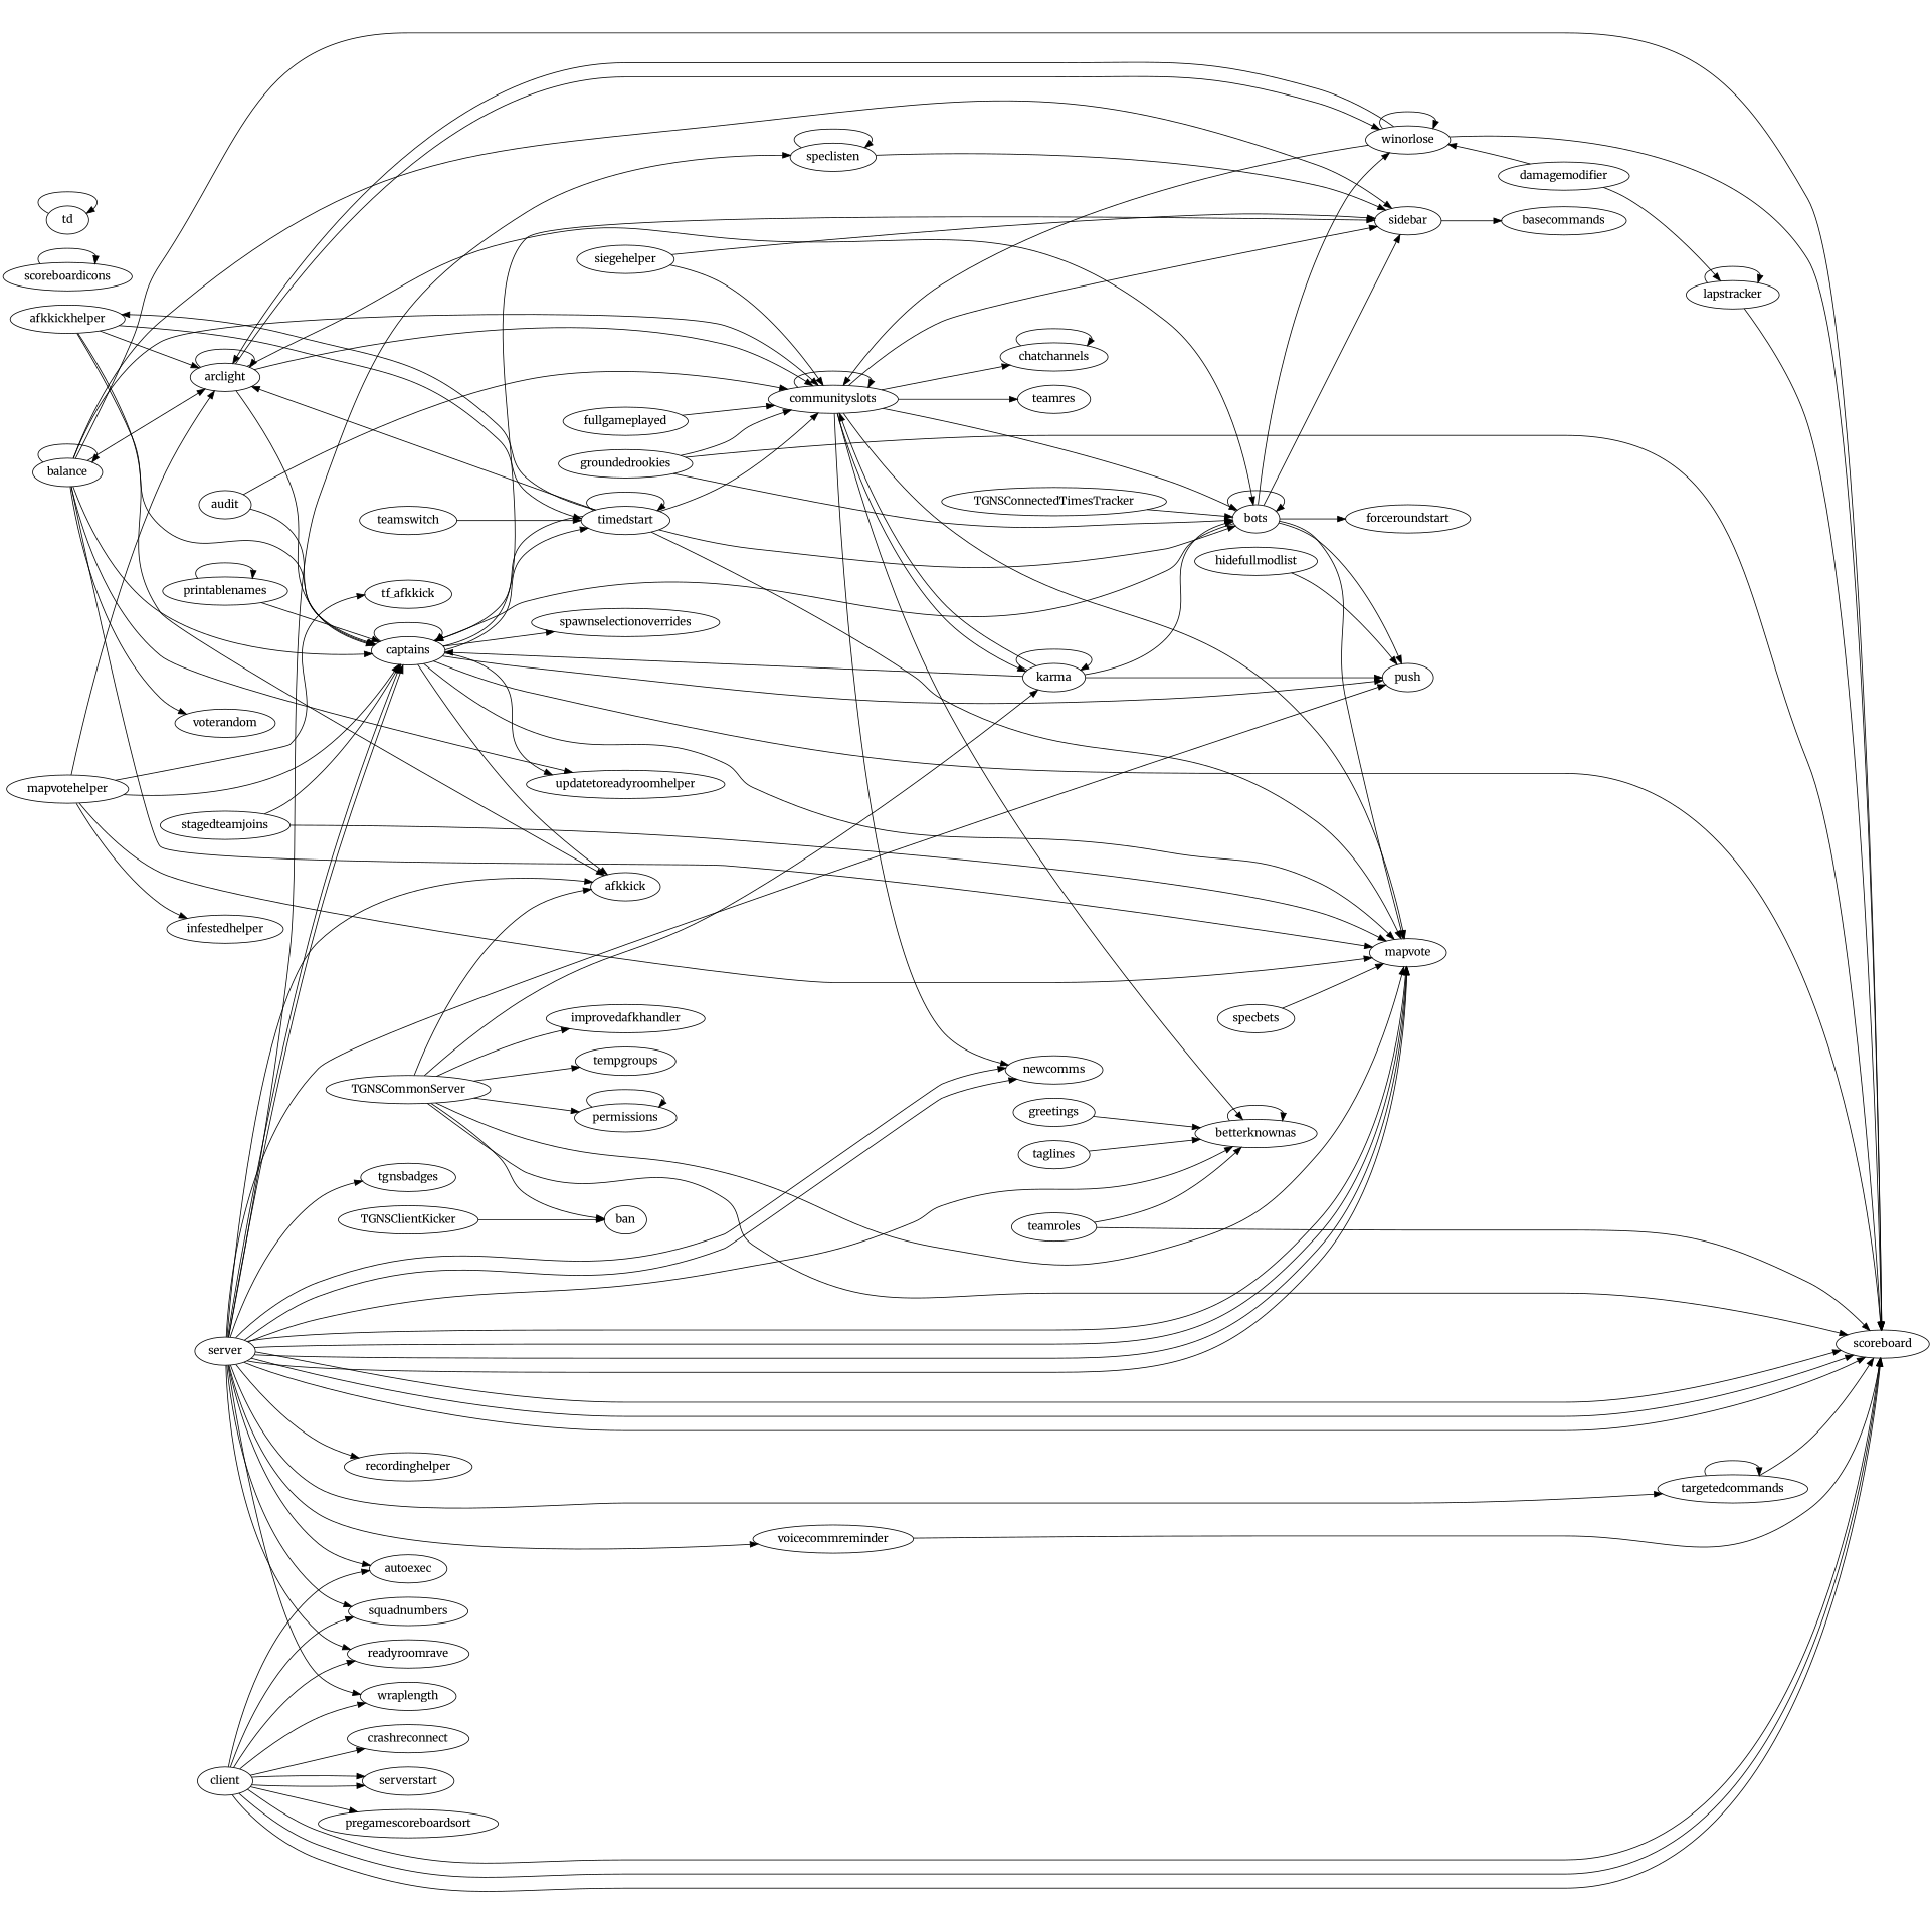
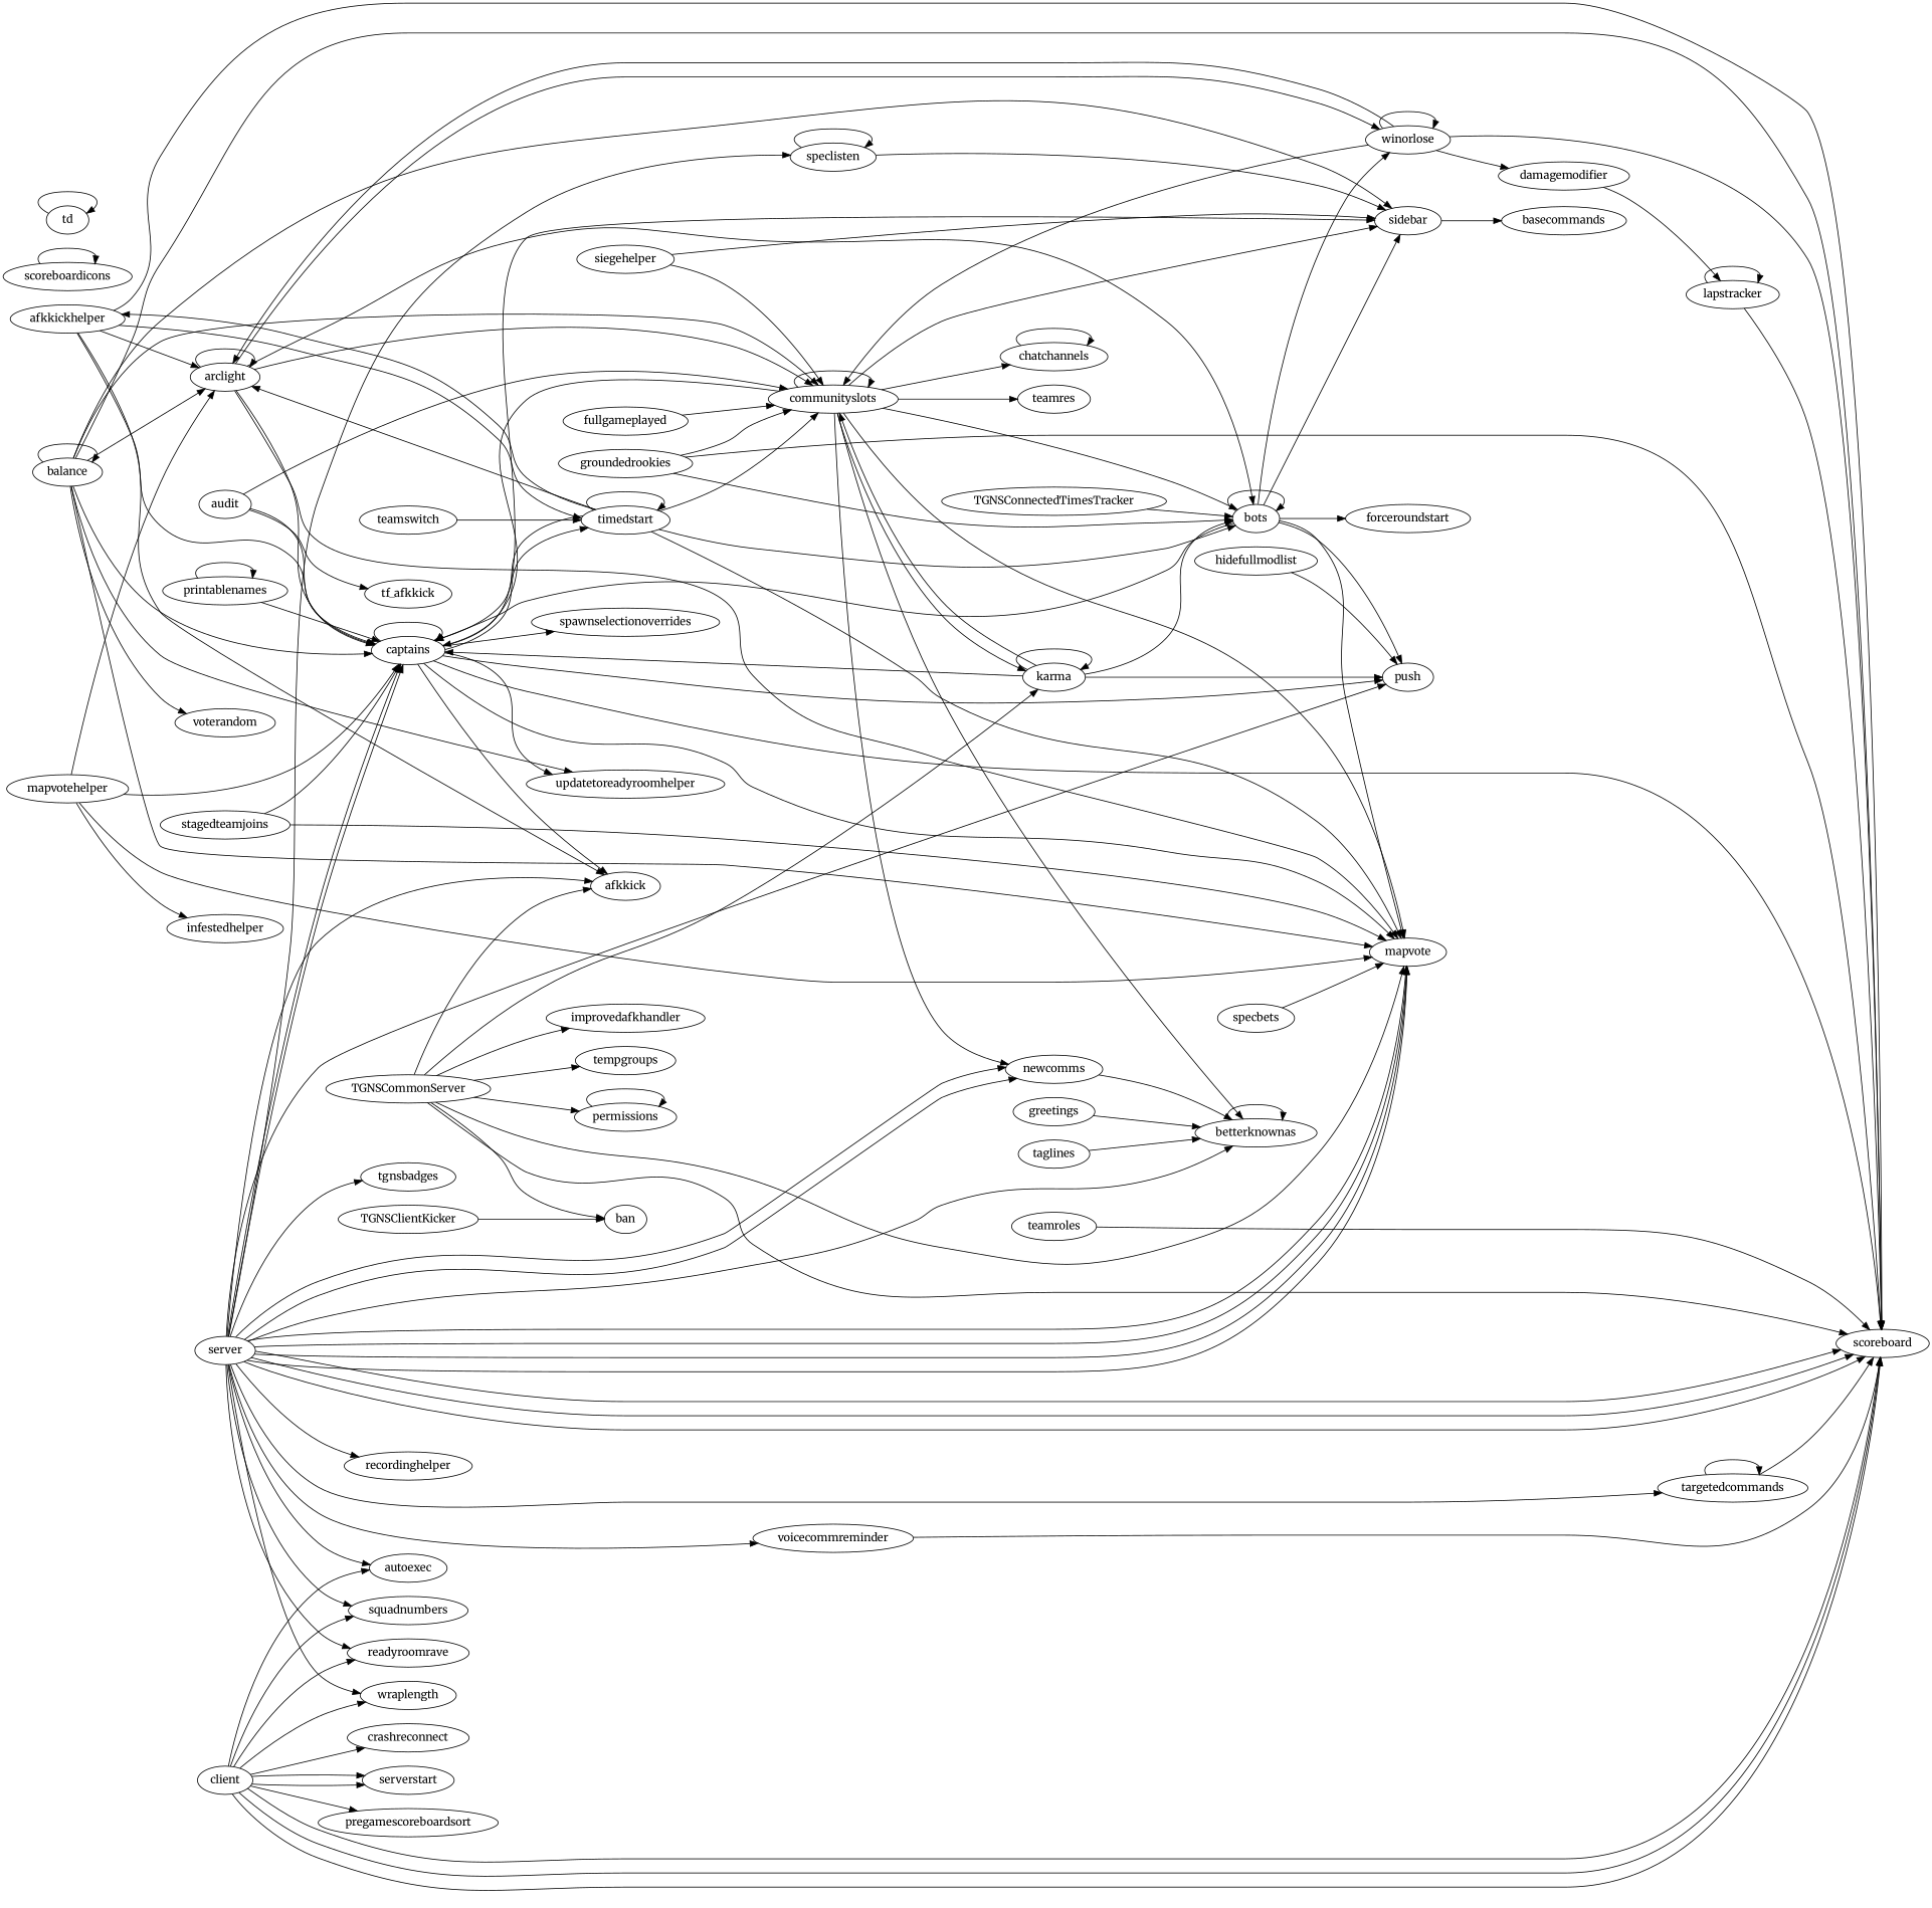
  digraph {
    fontname=Merriweather
    rankdir=LR
    node [fontname=Merriweather]
    edge [fontname=Merriweather]
    afkkickhelper
    afkkick
    arclight
    captains
    scoreboard
    timedstart
    bots
    communityslots
    mapvote
    winorlose
    sidebar
    updatetoreadyroomhelper
    push
    spawnselectionoverrides
    forceroundstart
    betterknownas
    chatchannels
    karma
    newcomms
    teamres
    basecommands
    audit
    n23 [label=tf_afkkick]
    client
    autoexec
    serverstart
    pregamescoreboardsort
    squadnumbers
    crashreconnect
    readyroomrave
    wraplength
    server
    recordinghelper
    speclisten
    targetedcommands
    voicecommreminder
    tgnsbadges
    balance
    voterandom
    damagemodifier
    lapstracker
    fullgameplayed
    greetings
    groundedrookies
    hidefullmodlist
    mapvotehelper
    infestedhelper
    permissions
    printablenames
    scoreboardicons
    siegehelper
    specbets
    stagedteamjoins
    taglines
    td
    teamroles
    teamswitch
    TGNSClientKicker
    ban
    TGNSCommonServer
    improvedafkhandler
    tempgroups
    TGNSConnectedTimesTracker
    afkkickhelper -> afkkick
    afkkickhelper -> arclight
    afkkickhelper -> captains
+   afkkickhelper -> scoreboard
    afkkickhelper -> timedstart
    arclight -> arclight
    arclight -> captains
    arclight -> bots
    arclight -> communityslots
+   arclight -> mapvote
    arclight -> winorlose
    captains -> afkkick
    captains -> captains
    captains -> scoreboard
    captains -> timedstart
    captains -> mapvote
    captains -> sidebar
    captains -> updatetoreadyroomhelper
    captains -> push
    captains -> spawnselectionoverrides
    timedstart -> afkkickhelper
    timedstart -> arclight
    timedstart -> captains
    timedstart -> timedstart
    timedstart -> bots
    timedstart -> communityslots
    timedstart -> mapvote
    bots -> captains
    bots -> bots
    bots -> mapvote
    bots -> winorlose
    bots -> sidebar
    bots -> push
    bots -> forceroundstart
+   communityslots -> captains
    communityslots -> bots
    communityslots -> communityslots
    communityslots -> mapvote
    communityslots -> sidebar
    communityslots -> betterknownas
    communityslots -> chatchannels
    communityslots -> karma
    communityslots -> newcomms
    communityslots -> teamres
    winorlose -> arclight
    winorlose -> scoreboard
    winorlose -> communityslots
    winorlose -> winorlose
    sidebar -> basecommands
    betterknownas -> betterknownas
    chatchannels -> chatchannels
    karma -> captains
    karma -> bots
    karma -> communityslots
    karma -> push
    karma -> karma
    audit -> captains
    audit -> communityslots
-   mapvotehelper -> n23
+   audit -> n23
    client -> scoreboard
    client -> scoreboard
    client -> scoreboard
    client -> autoexec
    client -> serverstart
    client -> serverstart
    client -> pregamescoreboardsort
    client -> squadnumbers
    client -> crashreconnect
    client -> readyroomrave
    client -> wraplength
    server -> afkkick
    server -> captains
    server -> captains
    server -> scoreboard
    server -> scoreboard
    server -> scoreboard
    server -> mapvote
    server -> mapvote
    server -> mapvote
    server -> mapvote
    server -> push
    server -> betterknownas
    server -> newcomms
    server -> newcomms
    server -> autoexec
    server -> squadnumbers
    server -> readyroomrave
    server -> wraplength
    server -> recordinghelper
    server -> speclisten
    server -> targetedcommands
    server -> voicecommreminder
    server -> tgnsbadges
    speclisten -> sidebar
    speclisten -> speclisten
    targetedcommands -> scoreboard
    targetedcommands -> targetedcommands
    voicecommreminder -> scoreboard
    balance -> arclight
    balance -> captains
    balance -> scoreboard
    balance -> communityslots
    balance -> mapvote
    balance -> sidebar
    balance -> updatetoreadyroomhelper
    balance -> balance
    balance -> voterandom
-   damagemodifier -> winorlose
+   winorlose -> damagemodifier
    damagemodifier -> lapstracker
    lapstracker -> scoreboard
    lapstracker -> lapstracker
    fullgameplayed -> communityslots
    greetings -> betterknownas
    groundedrookies -> scoreboard
    groundedrookies -> bots
    groundedrookies -> communityslots
    hidefullmodlist -> push
    mapvotehelper -> arclight
    mapvotehelper -> captains
    mapvotehelper -> mapvote
    mapvotehelper -> infestedhelper
    permissions -> permissions
    printablenames -> captains
    printablenames -> printablenames
    scoreboardicons -> scoreboardicons
    siegehelper -> communityslots
    siegehelper -> sidebar
    specbets -> mapvote
    stagedteamjoins -> captains
    stagedteamjoins -> mapvote
    taglines -> betterknownas
    td -> td
    teamroles -> scoreboard
-   teamroles -> betterknownas
+   newcomms -> betterknownas
    teamswitch -> timedstart
    TGNSClientKicker -> ban
    TGNSCommonServer -> afkkick
    TGNSCommonServer -> scoreboard
    TGNSCommonServer -> mapvote
    TGNSCommonServer -> karma
    TGNSCommonServer -> permissions
    TGNSCommonServer -> ban
    TGNSCommonServer -> improvedafkhandler
    TGNSCommonServer -> tempgroups
    TGNSConnectedTimesTracker -> bots
  }
